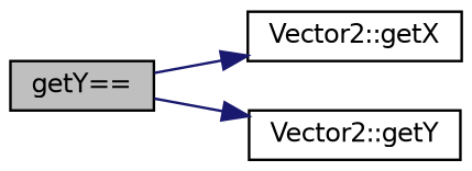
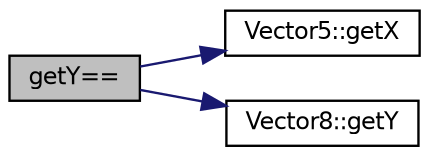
  digraph {
    rankdir=LR
    node [color=black fillcolor=white fontname=Helvetica fontsize=10 shape=record style=filled]
    edge [color=midnightblue fontname=Helvetica fontsize=10 labelfontname=Helvetica labelfontsize=10 style=solid]
    n1 [fillcolor=grey75 fontcolor=black height=0.2 label="getY==" width=0.4]
-   n2 [height=0.2 label="Vector2::getX" width=0.4]
-   n3 [height=0.2 label="Vector2::getY" width=0.4]
+   n2 [height=0.2 label="Vector5::getX" width=0.4]
+   n3 [height=0.2 label="Vector8::getY" width=0.4]
    n1 -> n2
    n1 -> n3
  }
